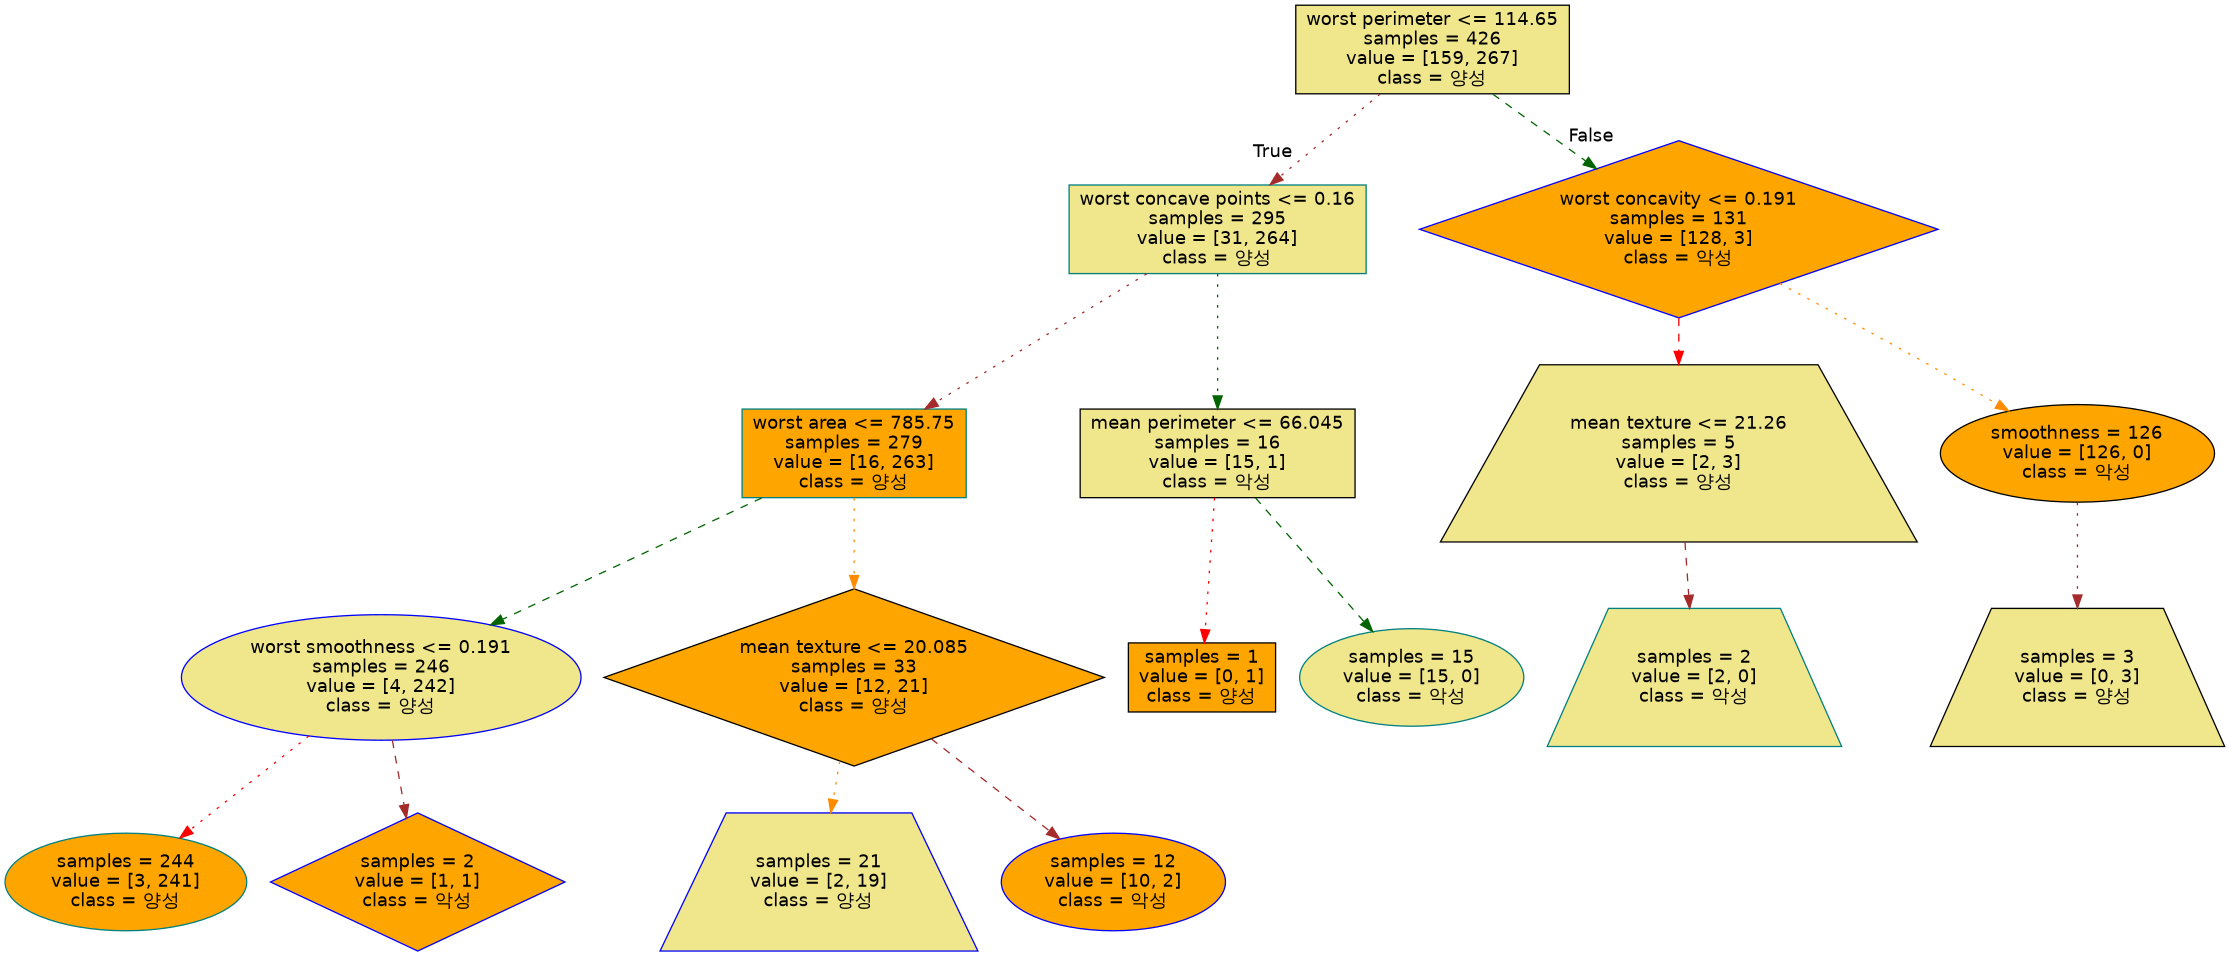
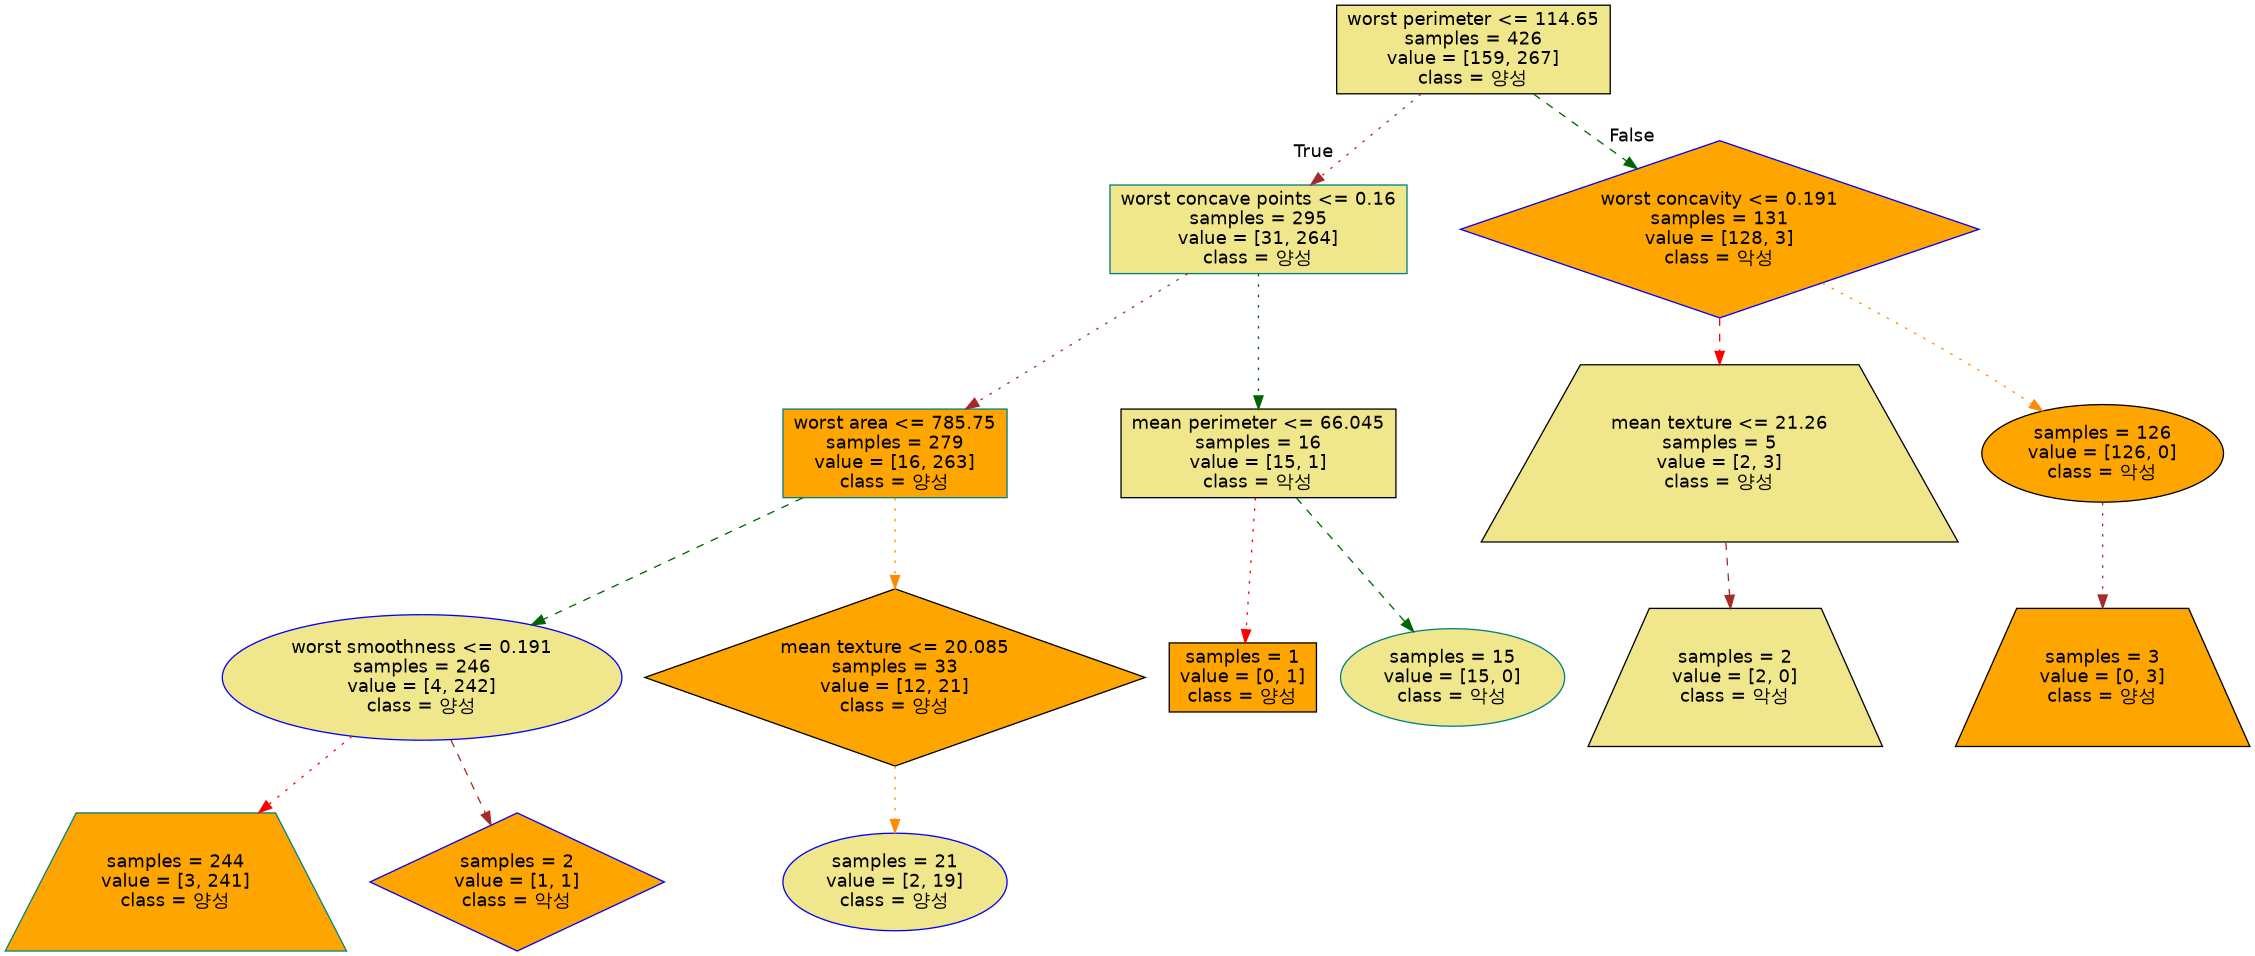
  digraph {
    node [color=black fillcolor=orange fontname=helvetica shape=box style=filled]
    edge [color=brown fontname=helvetica style=dotted]
    n1 [fillcolor=khaki label="worst perimeter <= 114.65\nsamples = 426\nvalue = [159, 267]\nclass = 양성"]
    n2 [color=teal fillcolor=khaki label="worst concave points <= 0.16\nsamples = 295\nvalue = [31, 264]\nclass = 양성"]
    n3 [color=blue label="worst concavity <= 0.191\nsamples = 131\nvalue = [128, 3]\nclass = 악성" shape=diamond]
    n4 [color=teal label="worst area <= 785.75\nsamples = 279\nvalue = [16, 263]\nclass = 양성"]
    n5 [fillcolor=khaki label="mean perimeter <= 66.045\nsamples = 16\nvalue = [15, 1]\nclass = 악성"]
    n6 [fillcolor=khaki label="mean texture <= 21.26\nsamples = 5\nvalue = [2, 3]\nclass = 양성" shape=trapezium]
-   n7 [label="smoothness = 126\nvalue = [126, 0]\nclass = 악성" shape=ellipse]
+   n7 [label="samples = 126\nvalue = [126, 0]\nclass = 악성" shape=ellipse]
    n8 [color=blue fillcolor=khaki label="worst smoothness <= 0.191\nsamples = 246\nvalue = [4, 242]\nclass = 양성" shape=ellipse]
    n9 [label="mean texture <= 20.085\nsamples = 33\nvalue = [12, 21]\nclass = 양성" shape=diamond]
    n10 [label="samples = 1\nvalue = [0, 1]\nclass = 양성"]
    n11 [color=teal fillcolor=khaki label="samples = 15\nvalue = [15, 0]\nclass = 악성" shape=ellipse]
-   n12 [color=teal label="samples = 244\nvalue = [3, 241]\nclass = 양성" shape=ellipse]
+   n12 [color=teal label="samples = 244\nvalue = [3, 241]\nclass = 양성" shape=trapezium]
    n13 [color=blue label="samples = 2\nvalue = [1, 1]\nclass = 악성" shape=diamond]
-   n14 [color=blue fillcolor=khaki label="samples = 21\nvalue = [2, 19]\nclass = 양성" shape=trapezium]
-   n15 [color=blue label="samples = 12\nvalue = [10, 2]\nclass = 악성" shape=ellipse]
-   n16 [color=teal fillcolor=khaki label="samples = 2\nvalue = [2, 0]\nclass = 악성" shape=trapezium]
-   n17 [fillcolor=khaki label="samples = 3\nvalue = [0, 3]\nclass = 양성" shape=trapezium]
+   n14 [color=blue fillcolor=khaki label="samples = 21\nvalue = [2, 19]\nclass = 양성" shape=ellipse]
+   n16 [fillcolor=khaki label="samples = 2\nvalue = [2, 0]\nclass = 악성" shape=trapezium]
+   n17 [label="samples = 3\nvalue = [0, 3]\nclass = 양성" shape=trapezium]
    n1 -> n2 [headlabel=True labelangle=45 labeldistance=2.5]
    n1 -> n3 [color=darkgreen headlabel=False labelangle=-45 labeldistance=2.5 style=dashed]
    n2 -> n4
    n2 -> n5 [color=darkgreen]
    n3 -> n6 [color=red style=dashed]
    n3 -> n7 [color=darkorange]
    n4 -> n8 [color=darkgreen style=dashed]
    n4 -> n9 [color=darkorange]
    n5 -> n10 [color=red]
    n5 -> n11 [color=darkgreen style=dashed]
    n6 -> n16 [style=dashed]
    n7 -> n17
    n8 -> n12 [color=red]
    n8 -> n13 [style=dashed]
    n9 -> n14 [color=darkorange]
-   n9 -> n15 [style=dashed]
  }
